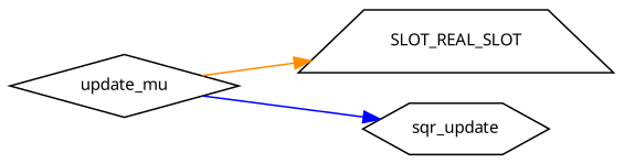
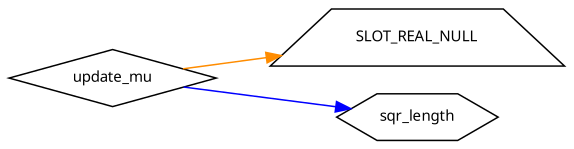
  digraph {
    rankdir=LR
    node [color=black fillcolor=white fontname="FreeSans.ttf" fontsize=10 style=filled]
    edge [fontname="FreeSans.ttf" fontsize=10 labelfontname="FreeSans.ttf" labelfontsize=10 style=solid]
    n1 [height=0.2 label=update_mu shape=diamond width=0.4]
-   n2 [height=0.2 label=SLOT_REAL_SLOT shape=trapezium width=0.4]
-   n3 [height=0.2 label=sqr_update shape=hexagon width=0.4]
+   n2 [height=0.2 label=SLOT_REAL_NULL shape=trapezium width=0.4]
+   n3 [height=0.2 label=sqr_length shape=hexagon width=0.4]
    n1 -> n2 [color=darkorange]
    n1 -> n3 [color=blue]
  }
